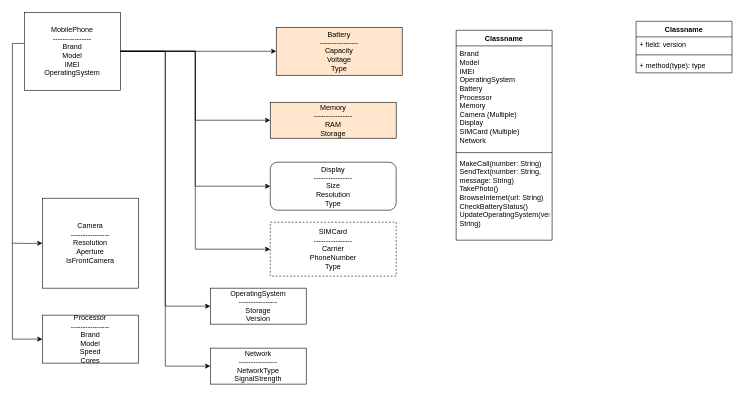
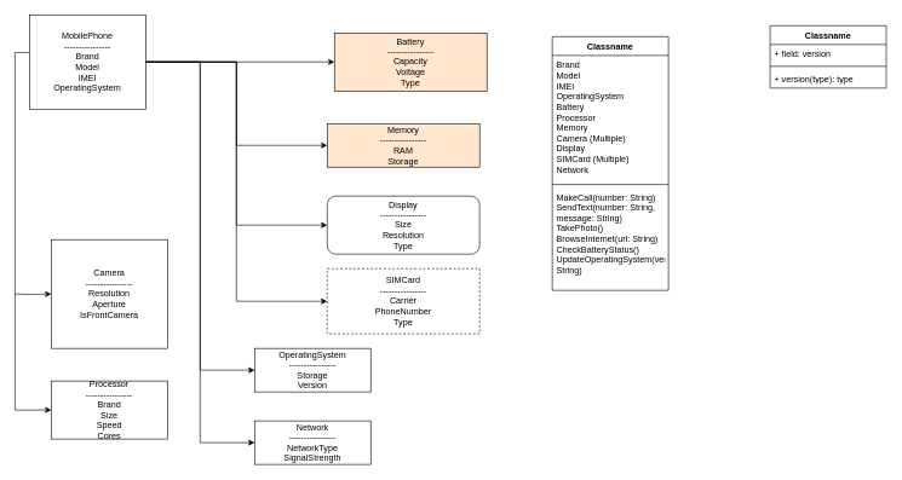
  <mxCell id="0" />
  <mxCell id="1" parent="0" />
  <mxCell id="2" value="MobilePhone&#10;----------------&#10;Brand&#10;Model&#10;IMEI&#10;OperatingSystem" style="rounded=0;whiteSpace=wrap;html=1;" parent="1" vertex="1"><mxGeometry x="40" width="160" height="130" as="geometry" y="20" /></mxCell>
  <mxCell id="3" value="Battery&#10;----------------&#10;Capacity&#10;Voltage&#10;Type" style="rounded=0;whiteSpace=wrap;html=1;fillColor=#ffe6cc;" parent="1" vertex="1"><mxGeometry x="460" y="45" width="210" height="80" as="geometry" /></mxCell>
- <mxCell id="4" value="Processor&#10;----------------&#10;Brand&#10;Model&#10;Speed&#10;Cores" style="rounded=0;whiteSpace=wrap;html=1;" parent="1" vertex="1"><mxGeometry x="70" y="525" width="160" height="80" as="geometry" /></mxCell>
+ <mxCell id="4" value="Processor&#10;----------------&#10;Brand&#10;Size&#10;Speed&#10;Cores" style="rounded=0;whiteSpace=wrap;html=1;" parent="1" vertex="1"><mxGeometry x="70" y="525" width="160" height="80" as="geometry" /></mxCell>
  <mxCell id="5" value="Memory&#10;----------------&#10;RAM&#10;Storage" style="rounded=0;whiteSpace=wrap;html=1;fillColor=#ffe6cc;" parent="1" vertex="1"><mxGeometry x="450" y="170" width="210" height="60" as="geometry" /></mxCell>
  <mxCell id="6" value="Camera&#10;----------------&#10;Resolution&#10;Aperture&#10;IsFrontCamera" style="rounded=0;whiteSpace=wrap;html=1;" parent="1" vertex="1"><mxGeometry x="70" y="330" width="160" height="150" as="geometry" /></mxCell>
  <mxCell id="7" value="Display&#10;----------------&#10;Size&#10;Resolution&#10;Type" style="whiteSpace=wrap;html=1;rounded=1;" parent="1" vertex="1"><mxGeometry x="450" y="270" width="210" height="80" as="geometry" /></mxCell>
  <mxCell id="8" value="OperatingSystem&#10;----------------&#10;Storage&#10;Version" style="rounded=0;whiteSpace=wrap;html=1;" parent="1" vertex="1"><mxGeometry x="350" y="480" width="160" height="60" as="geometry" /></mxCell>
  <mxCell id="9" value="SIMCard&#10;----------------&#10;Carrier&#10;PhoneNumber&#10;Type" style="rounded=0;whiteSpace=wrap;html=1;dashed=1;" parent="1" vertex="1"><mxGeometry x="450" y="370" width="210" height="90" as="geometry" /></mxCell>
  <mxCell id="10" value="Network&#10;----------------&#10;NetworkType&#10;SignalStrength" style="rounded=0;whiteSpace=wrap;html=1;" parent="1" vertex="1"><mxGeometry x="350" y="580" width="160" height="60" as="geometry" /></mxCell>
  <mxCell id="11" style="edgeStyle=orthogonalEdgeStyle;rounded=0;orthogonalLoop=1;jettySize=auto;html=1;exitX=1;exitY=0.5;exitDx=0;exitDy=0;entryX=0;entryY=0.5;entryDx=0;entryDy=0;" parent="1" source="2" target="3" edge="1"><mxGeometry relative="1" as="geometry" /></mxCell>
  <mxCell id="12" style="edgeStyle=orthogonalEdgeStyle;rounded=0;orthogonalLoop=1;jettySize=auto;html=1;exitX=-0.006;exitY=0.4;exitDx=0;exitDy=0;entryX=0;entryY=0.5;entryDx=0;entryDy=0;exitPerimeter=0;" parent="1" source="2" target="4" edge="1"><mxGeometry relative="1" as="geometry" /></mxCell>
  <mxCell id="13" style="edgeStyle=orthogonalEdgeStyle;rounded=0;orthogonalLoop=1;jettySize=auto;html=1;exitX=1;exitY=0.5;exitDx=0;exitDy=0;entryX=0;entryY=0.5;entryDx=0;entryDy=0;" parent="1" source="2" target="5" edge="1"><mxGeometry relative="1" as="geometry" /></mxCell>
  <mxCell id="14" style="edgeStyle=orthogonalEdgeStyle;rounded=0;orthogonalLoop=1;jettySize=auto;html=1;entryX=0;entryY=0.5;entryDx=0;entryDy=0;" parent="1" target="6" edge="1"><mxGeometry relative="1" as="geometry"><mxPoint x="20" y="405" as="sourcePoint" /></mxGeometry></mxCell>
  <mxCell id="15" style="edgeStyle=orthogonalEdgeStyle;rounded=0;orthogonalLoop=1;jettySize=auto;html=1;exitX=1;exitY=0.5;exitDx=0;exitDy=0;entryX=0;entryY=0.5;entryDx=0;entryDy=0;" parent="1" source="2" target="7" edge="1"><mxGeometry relative="1" as="geometry" /></mxCell>
  <mxCell id="16" style="edgeStyle=orthogonalEdgeStyle;rounded=0;orthogonalLoop=1;jettySize=auto;html=1;exitX=1;exitY=0.5;exitDx=0;exitDy=0;entryX=0;entryY=0.5;entryDx=0;entryDy=0;" parent="1" source="2" target="8" edge="1"><mxGeometry relative="1" as="geometry" /></mxCell>
  <mxCell id="17" style="edgeStyle=orthogonalEdgeStyle;rounded=0;orthogonalLoop=1;jettySize=auto;html=1;exitX=1;exitY=0.5;exitDx=0;exitDy=0;entryX=0;entryY=0.5;entryDx=0;entryDy=0;" parent="1" source="2" target="9" edge="1"><mxGeometry relative="1" as="geometry" /></mxCell>
  <mxCell id="18" style="edgeStyle=orthogonalEdgeStyle;rounded=0;orthogonalLoop=1;jettySize=auto;html=1;exitX=1;exitY=0.5;exitDx=0;exitDy=0;entryX=0;entryY=0.5;entryDx=0;entryDy=0;" parent="1" source="2" target="10" edge="1"><mxGeometry relative="1" as="geometry" /></mxCell>
  <mxCell id="19" value="Classname" style="swimlane;fontStyle=1;align=center;verticalAlign=top;childLayout=stackLayout;horizontal=1;startSize=26;horizontalStack=0;resizeParent=1;resizeParentMax=0;resizeLast=0;collapsible=1;marginBottom=0;whiteSpace=wrap;html=1;" vertex="1" parent="1"><mxGeometry x="760" y="50" width="160" height="350" as="geometry" /></mxCell>
  <mxCell id="20" value="Brand&lt;br&gt;Model&lt;br&gt;IMEI&lt;br&gt;OperatingSystem&lt;br&gt;Battery&lt;br&gt;Processor&lt;br&gt;Memory&lt;br&gt;Camera (Multiple)&lt;br&gt;Display&lt;br&gt;SIMCard (Multiple)&lt;br&gt;Network" style="text;strokeColor=none;fillColor=none;align=left;verticalAlign=top;spacingLeft=4;spacingRight=4;overflow=hidden;rotatable=0;points=[[0,0.5],[1,0.5]];portConstraint=eastwest;whiteSpace=wrap;html=1;" vertex="1" parent="19"><mxGeometry y="26" width="160" height="174" as="geometry" /></mxCell>
  <mxCell id="21" value="" style="line;strokeWidth=1;fillColor=none;align=left;verticalAlign=middle;spacingTop=-1;spacingLeft=3;spacingRight=3;rotatable=0;labelPosition=right;points=[];portConstraint=eastwest;strokeColor=inherit;" vertex="1" parent="19"><mxGeometry y="200" width="160" height="8" as="geometry" /></mxCell>
  <mxCell id="22" value="&lt;div&gt;MakeCall(number: String)&lt;/div&gt;SendText(number: String, message: String)&lt;br&gt;TakePhoto()&lt;br&gt;BrowseInternet(url: String)&lt;br&gt;CheckBatteryStatus()&lt;br&gt;UpdateOperatingSystem(version: String)" style="text;strokeColor=none;fillColor=none;align=left;verticalAlign=top;spacingLeft=4;spacingRight=4;overflow=hidden;rotatable=0;points=[[0,0.5],[1,0.5]];portConstraint=eastwest;whiteSpace=wrap;html=1;" vertex="1" parent="19"><mxGeometry y="208" width="160" height="142" as="geometry" /></mxCell>
  <mxCell id="23" value="Classname" style="swimlane;fontStyle=1;align=center;verticalAlign=top;childLayout=stackLayout;horizontal=1;startSize=26;horizontalStack=0;resizeParent=1;resizeParentMax=0;resizeLast=0;collapsible=1;marginBottom=0;whiteSpace=wrap;html=1;" vertex="1" parent="1"><mxGeometry x="1060" y="35" width="160" height="86" as="geometry" /></mxCell>
  <mxCell id="24" value="+ field: version" style="text;strokeColor=none;fillColor=none;align=left;verticalAlign=top;spacingLeft=4;spacingRight=4;overflow=hidden;rotatable=0;points=[[0,0.5],[1,0.5]];portConstraint=eastwest;whiteSpace=wrap;html=1;" vertex="1" parent="23"><mxGeometry y="26" width="160" height="26" as="geometry" /></mxCell>
  <mxCell id="25" value="" style="line;strokeWidth=1;fillColor=none;align=left;verticalAlign=middle;spacingTop=-1;spacingLeft=3;spacingRight=3;rotatable=0;labelPosition=right;points=[];portConstraint=eastwest;strokeColor=inherit;" vertex="1" parent="23"><mxGeometry y="52" width="160" height="8" as="geometry" /></mxCell>
- <mxCell id="26" value="+ method(type): type" style="text;strokeColor=none;fillColor=none;align=left;verticalAlign=top;spacingLeft=4;spacingRight=4;overflow=hidden;rotatable=0;points=[[0,0.5],[1,0.5]];portConstraint=eastwest;whiteSpace=wrap;html=1;" vertex="1" parent="23"><mxGeometry y="60" width="160" height="26" as="geometry" /></mxCell>
+ <mxCell id="26" value="+ version(type): type" style="text;strokeColor=none;fillColor=none;align=left;verticalAlign=top;spacingLeft=4;spacingRight=4;overflow=hidden;rotatable=0;points=[[0,0.5],[1,0.5]];portConstraint=eastwest;whiteSpace=wrap;html=1;" vertex="1" parent="23"><mxGeometry y="60" width="160" height="26" as="geometry" /></mxCell>
